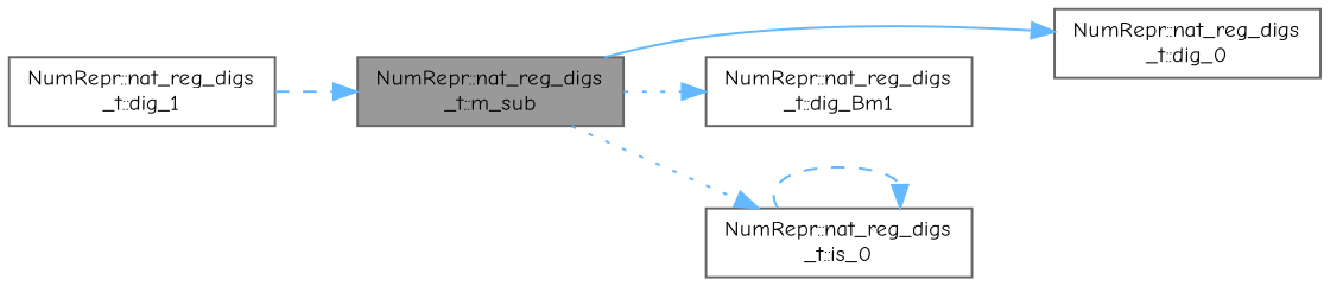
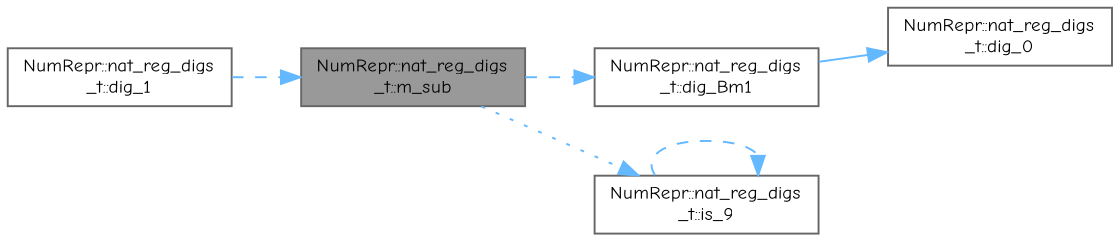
  digraph {
    fontname="Comic Neue"
    rankdir=LR
    node [color=grey40 fillcolor=white fontname="Comic Neue" fontsize=10 shape=box style=filled]
    edge [color=steelblue1 fontname="Comic Neue" fontsize=10 labelfontname=Helvetica labelfontsize=10 style=dotted]
    n1 [color=gray40 fillcolor=grey60 fontcolor=black height=0.2 label="NumRepr::nat_reg_digs\l_t::m_sub" width=0.4]
    n2 [height=0.2 label="NumRepr::nat_reg_digs\l_t::dig_0" width=0.4]
    n3 [height=0.2 label="NumRepr::nat_reg_digs\l_t::dig_Bm1" width=0.4]
-   n4 [height=0.2 label="NumRepr::nat_reg_digs\l_t::is_0" width=0.4]
+   n4 [height=0.2 label="NumRepr::nat_reg_digs\l_t::is_9" width=0.4]
    n5 [height=0.2 label="NumRepr::nat_reg_digs\l_t::dig_1" width=0.4]
-   n1 -> n2 [style=solid]
-   n1 -> n3
+   n3 -> n2 [style=solid]
+   n1 -> n3 [style=dashed]
    n1 -> n4
    n4 -> n4 [style=dashed]
    n5 -> n1 [style=dashed]
  }
